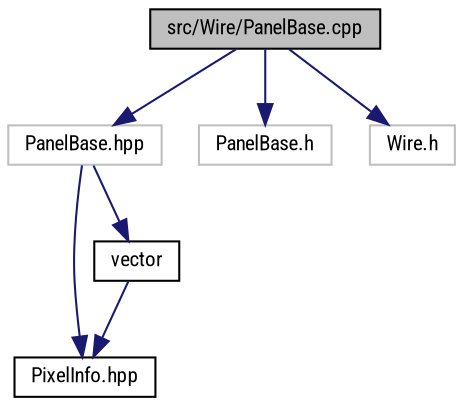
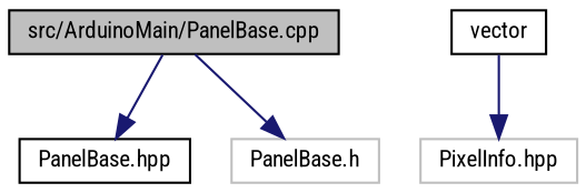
  digraph {
    fontname="Roboto Condensed"
    node [color=black fillcolor=white fontname="Roboto Condensed" fontsize=10 shape=record style=filled]
    edge [color=midnightblue fontname="Roboto Condensed" fontsize=10 labelfontname=Helvetica labelfontsize=10 style=solid]
-   n1 [fillcolor=grey75 fontcolor=black height=0.2 label="src/Wire/PanelBase.cpp" width=0.4]
-   n2 [color=grey75 height=0.2 label="PanelBase.hpp" width=0.4]
+   n1 [fillcolor=grey75 fontcolor=black height=0.2 label="src/ArduinoMain/PanelBase.cpp" width=0.4]
+   n2 [height=0.2 label="PanelBase.hpp" width=0.4]
    n3 [color=grey75 height=0.2 label="PanelBase.h" width=0.4]
-   n4 [color=grey75 height=0.2 label="Wire.h" width=0.4]
-   n5 [height=0.2 label="PixelInfo.hpp" width=0.4]
+   n5 [color=grey75 height=0.2 label="PixelInfo.hpp" width=0.4]
    n6 [height=0.2 label=vector width=0.4]
    n1 -> n2
    n1 -> n3
-   n1 -> n4
-   n2 -> n5
-   n2 -> n6
    n6 -> n5
  }
